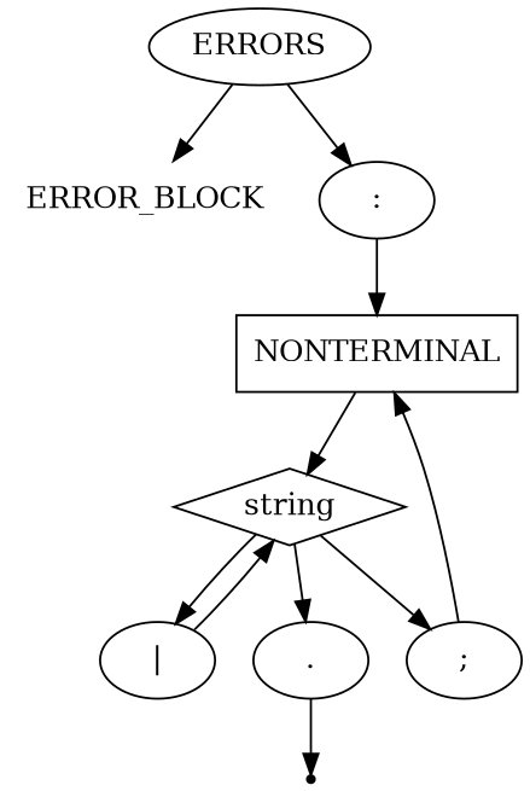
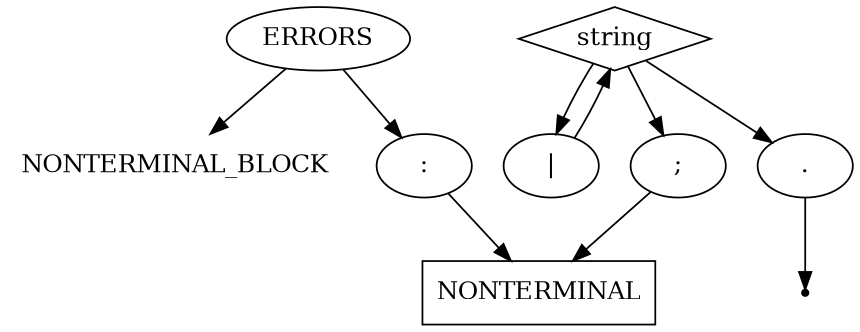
  digraph {
    node [shape=oval]
-   n1 [label=ERROR_BLOCK shape=plaintext]
+   n1 [label=NONTERMINAL_BLOCK shape=plaintext]
    n2 [label=ERRORS]
    n3 [label=":"]
    n4 [label=NONTERMINAL shape=box]
    n5 [label=string shape=diamond]
    n6 [label="|"]
    n7 [label=";"]
    n8 [label="."]
    end [shape=point]
    n2 -> n1
    n2 -> n3
    n3 -> n4
-   n4 -> n5
    n5 -> n6
    n5 -> n7
    n5 -> n8
    n6 -> n5
    n7 -> n4
    n8 -> end
  }
